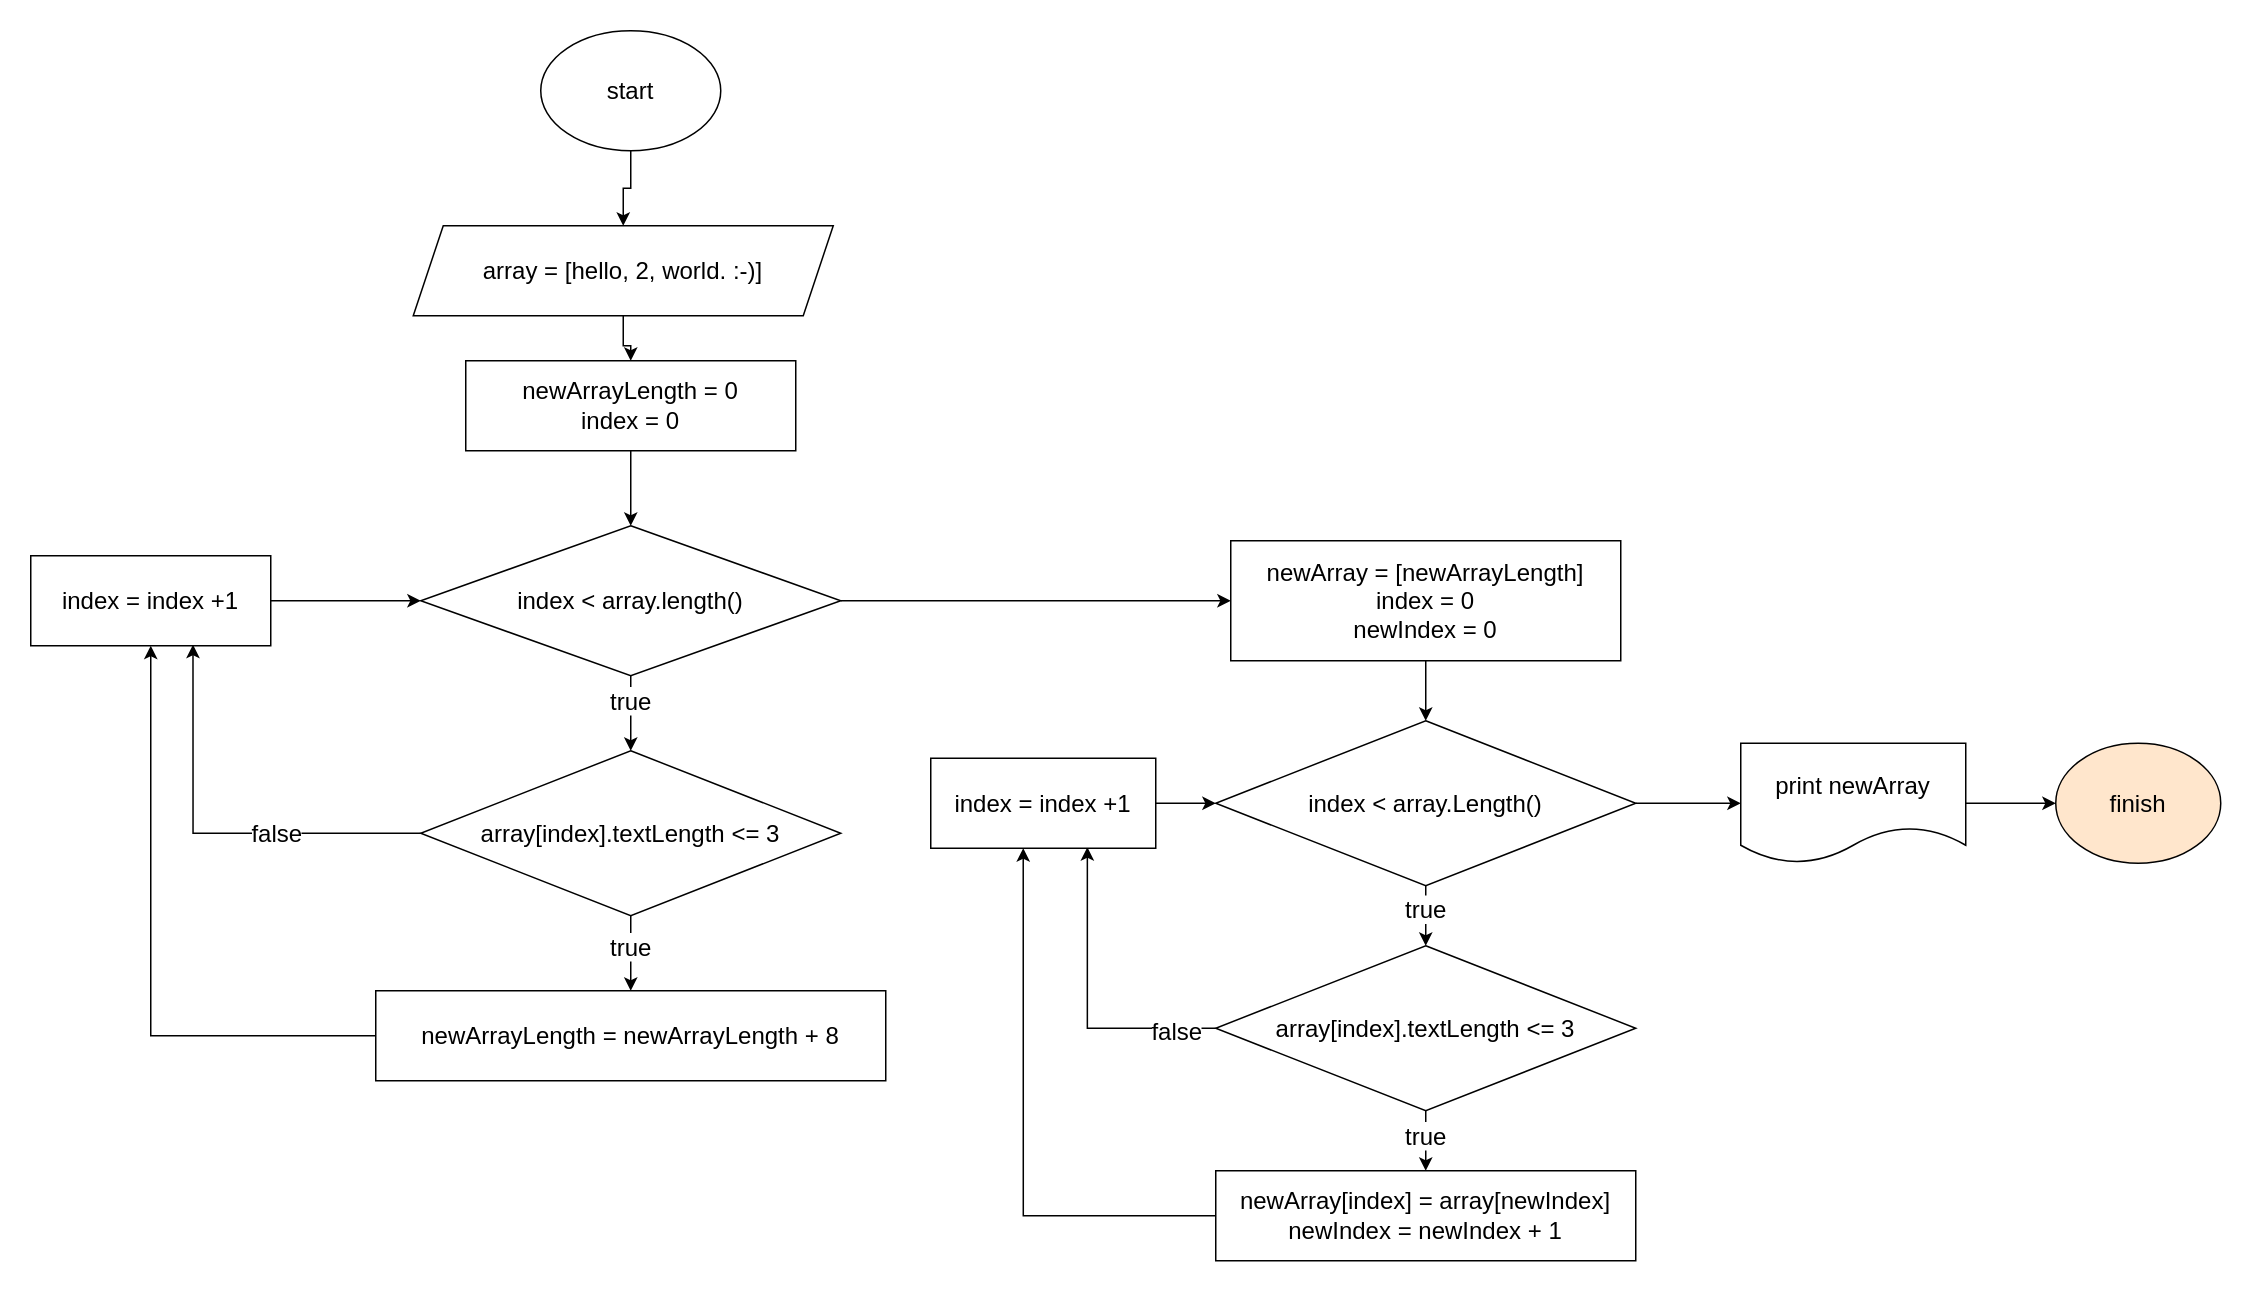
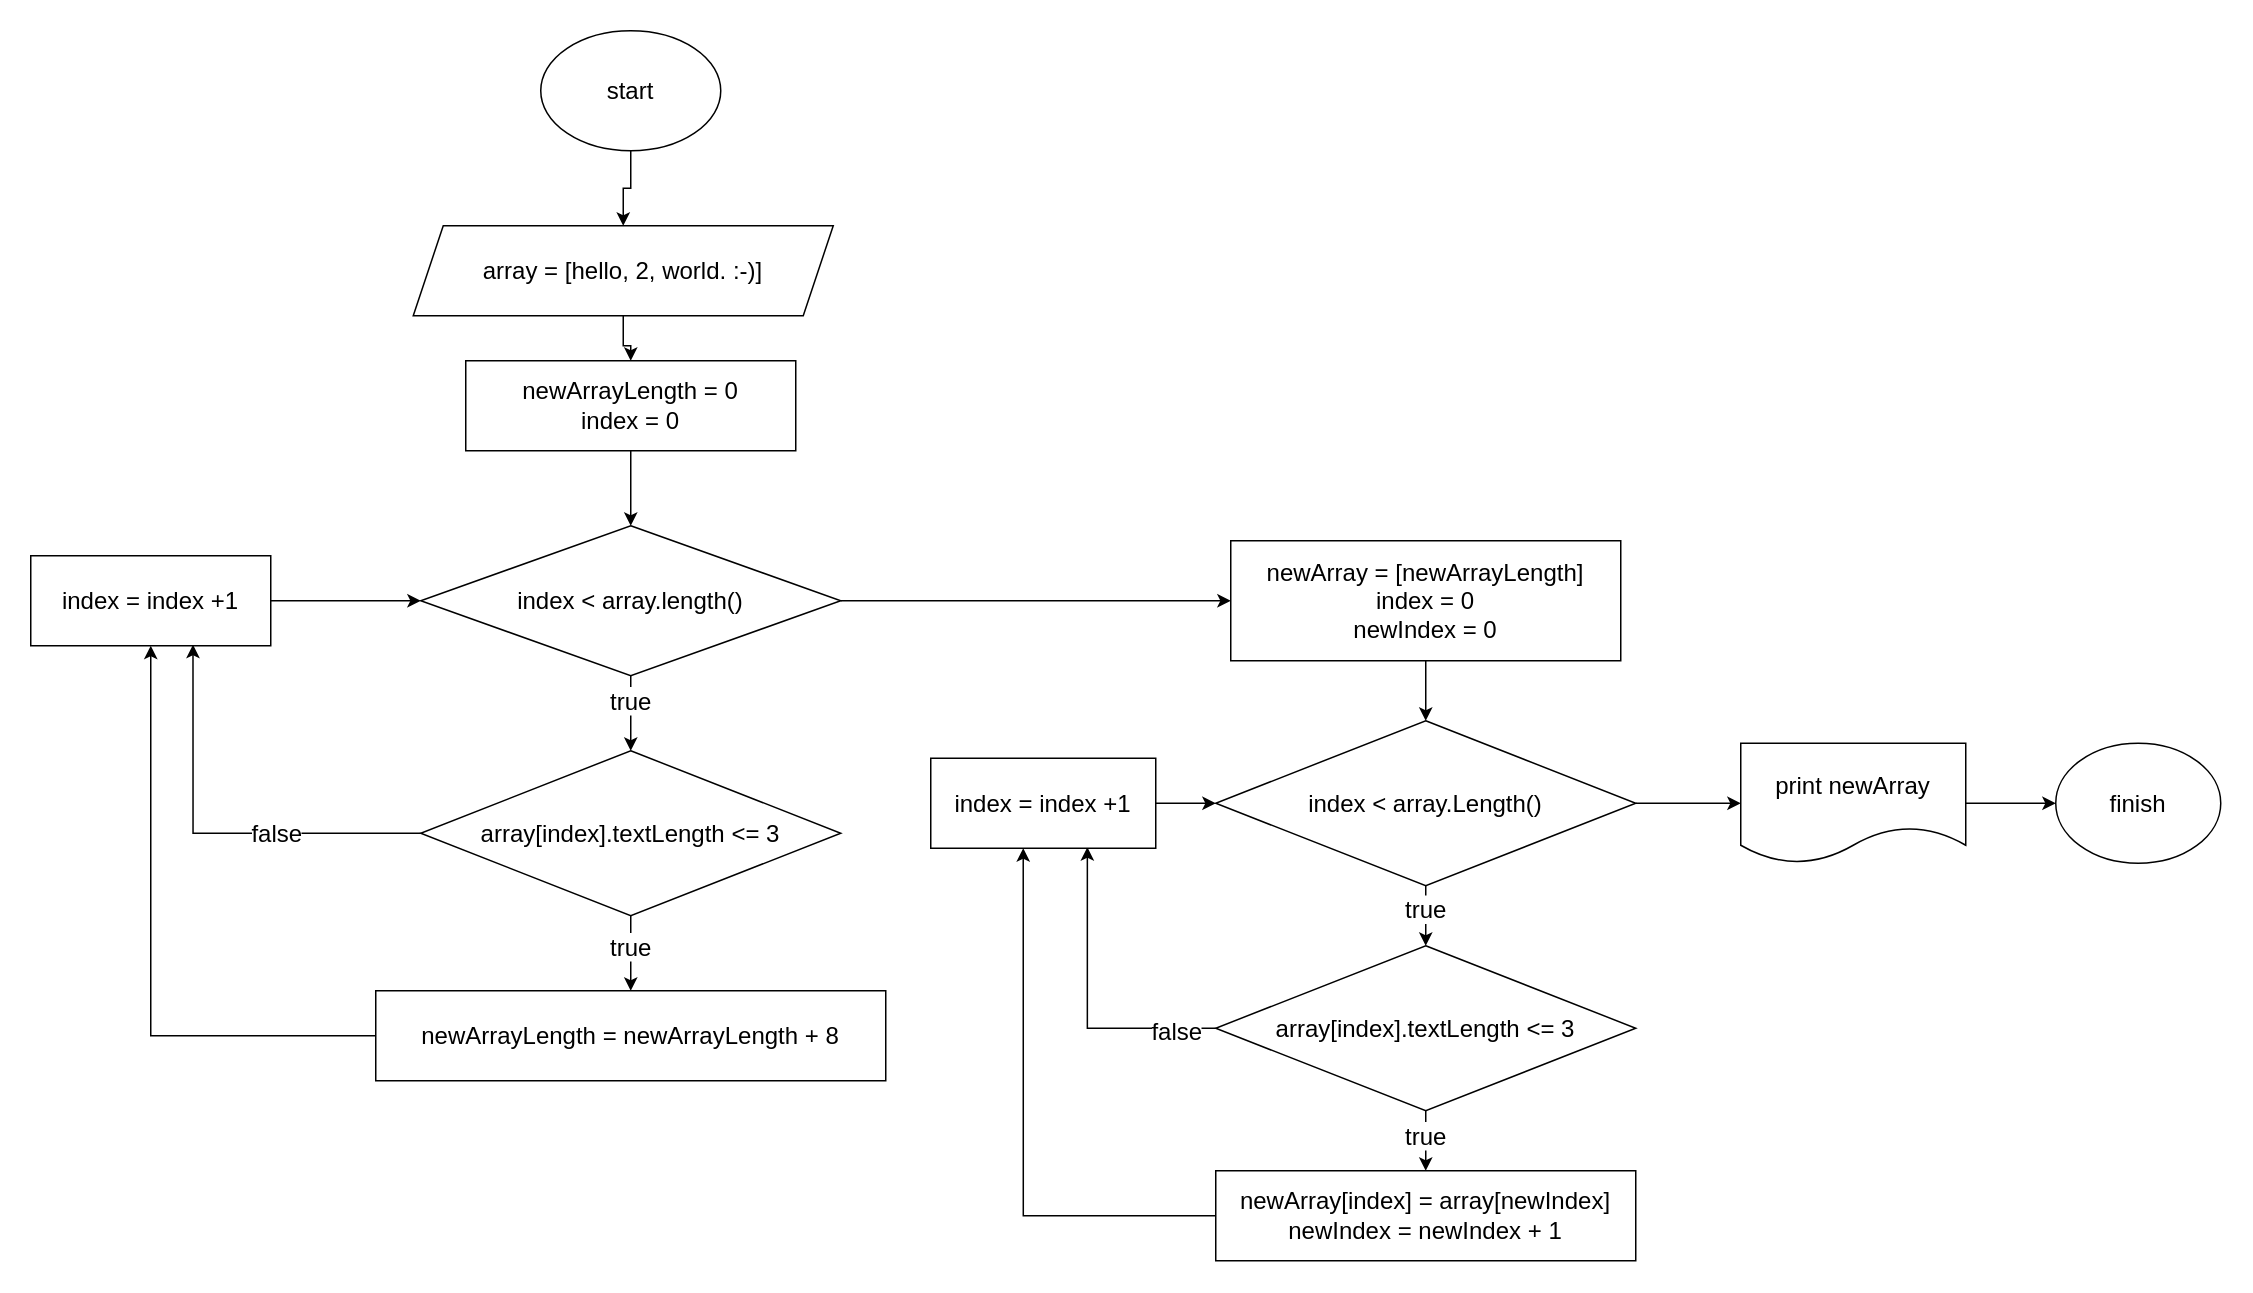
  <mxCell id="0" />
  <mxCell id="1" parent="0" />
  <mxCell id="2" value="" style="edgeStyle=orthogonalEdgeStyle;rounded=0;orthogonalLoop=1;jettySize=auto;html=1;fontSize=16;" parent="1" source="3" target="5" edge="1"><mxGeometry relative="1" as="geometry" /></mxCell>
  <mxCell id="3" value="start" style="ellipse;whiteSpace=wrap;html=1;fontSize=16;" parent="1" vertex="1"><mxGeometry x="360" y="20" width="120" height="80" as="geometry" /></mxCell>
  <mxCell id="4" value="" style="edgeStyle=orthogonalEdgeStyle;rounded=0;orthogonalLoop=1;jettySize=auto;html=1;fontSize=16;" parent="1" source="5" target="7" edge="1"><mxGeometry relative="1" as="geometry" /></mxCell>
  <mxCell id="5" value="array = [hello, 2, world. :-)]" style="shape=parallelogram;perimeter=parallelogramPerimeter;whiteSpace=wrap;html=1;fixedSize=1;fontSize=16;" parent="1" vertex="1"><mxGeometry x="275" y="150" width="280" height="60" as="geometry" /></mxCell>
  <mxCell id="6" value="" style="edgeStyle=orthogonalEdgeStyle;rounded=0;orthogonalLoop=1;jettySize=auto;html=1;fontSize=16;" parent="1" source="7" target="11" edge="1"><mxGeometry relative="1" as="geometry"><Array as="points"><mxPoint x="420" y="320" /><mxPoint x="420" y="320" /></Array></mxGeometry></mxCell>
  <mxCell id="7" value="newArrayLength = 0&lt;br&gt;index = 0" style="whiteSpace=wrap;html=1;fontSize=16;" parent="1" vertex="1"><mxGeometry x="310" y="240" width="220" height="60" as="geometry" /></mxCell>
  <mxCell id="8" value="" style="edgeStyle=orthogonalEdgeStyle;rounded=0;orthogonalLoop=1;jettySize=auto;html=1;fontSize=16;" parent="1" source="11" target="16" edge="1"><mxGeometry relative="1" as="geometry" /></mxCell>
  <mxCell id="9" value="true" style="edgeLabel;html=1;align=center;verticalAlign=middle;resizable=0;points=[];fontSize=16;" parent="8" vertex="1" connectable="0"><mxGeometry x="-0.346" y="-1" relative="1" as="geometry"><mxPoint as="offset" /></mxGeometry></mxCell>
  <mxCell id="10" style="edgeStyle=orthogonalEdgeStyle;rounded=0;orthogonalLoop=1;jettySize=auto;html=1;exitX=1;exitY=0.5;exitDx=0;exitDy=0;fontSize=16;entryX=0;entryY=0.5;entryDx=0;entryDy=0;" parent="1" source="11" target="22" edge="1"><mxGeometry relative="1" as="geometry"><mxPoint x="750" y="399.765" as="targetPoint" /></mxGeometry></mxCell>
  <mxCell id="11" value="index &amp;lt; array.length()" style="rhombus;whiteSpace=wrap;html=1;fontSize=16;" parent="1" vertex="1"><mxGeometry x="280" y="350" width="280" height="100" as="geometry" /></mxCell>
  <mxCell id="12" value="" style="edgeStyle=orthogonalEdgeStyle;rounded=0;orthogonalLoop=1;jettySize=auto;html=1;fontSize=16;" parent="1" source="16" target="18" edge="1"><mxGeometry relative="1" as="geometry" /></mxCell>
  <mxCell id="13" value="true" style="edgeLabel;html=1;align=center;verticalAlign=middle;resizable=0;points=[];fontSize=16;" parent="12" vertex="1" connectable="0"><mxGeometry x="-0.201" y="-1" relative="1" as="geometry"><mxPoint as="offset" /></mxGeometry></mxCell>
  <mxCell id="14" style="edgeStyle=orthogonalEdgeStyle;rounded=0;orthogonalLoop=1;jettySize=auto;html=1;exitX=0;exitY=0.5;exitDx=0;exitDy=0;entryX=0.676;entryY=0.989;entryDx=0;entryDy=0;entryPerimeter=0;fontSize=16;" parent="1" source="16" target="20" edge="1"><mxGeometry relative="1" as="geometry" /></mxCell>
  <mxCell id="15" value="false" style="edgeLabel;html=1;align=center;verticalAlign=middle;resizable=0;points=[];fontSize=16;" parent="14" vertex="1" connectable="0"><mxGeometry x="-0.303" y="-1" relative="1" as="geometry"><mxPoint as="offset" /></mxGeometry></mxCell>
  <mxCell id="16" value="array[index].textLength &amp;lt;= 3" style="rhombus;whiteSpace=wrap;html=1;fontSize=16;" parent="1" vertex="1"><mxGeometry x="280" y="500" width="280" height="110" as="geometry" /></mxCell>
  <mxCell id="17" style="edgeStyle=orthogonalEdgeStyle;rounded=0;orthogonalLoop=1;jettySize=auto;html=1;fontSize=16;" parent="1" source="18" target="20" edge="1"><mxGeometry relative="1" as="geometry"><mxPoint x="130" y="510" as="targetPoint" /><Array as="points"><mxPoint x="100" y="690" /></Array></mxGeometry></mxCell>
  <mxCell id="18" value="newArrayLength = newArrayLength + 8" style="whiteSpace=wrap;html=1;fontSize=16;" parent="1" vertex="1"><mxGeometry x="250" y="660" width="340" height="60" as="geometry" /></mxCell>
  <mxCell id="19" style="edgeStyle=orthogonalEdgeStyle;rounded=0;orthogonalLoop=1;jettySize=auto;html=1;entryX=0;entryY=0.5;entryDx=0;entryDy=0;fontSize=16;" parent="1" source="20" target="11" edge="1"><mxGeometry relative="1" as="geometry" /></mxCell>
  <mxCell id="20" value="index = index +1" style="rounded=0;whiteSpace=wrap;html=1;fontSize=16;" parent="1" vertex="1"><mxGeometry x="20" y="370" width="160" height="60" as="geometry" /></mxCell>
  <mxCell id="21" value="" style="edgeStyle=orthogonalEdgeStyle;rounded=0;orthogonalLoop=1;jettySize=auto;html=1;fontSize=16;" parent="1" source="22" target="26" edge="1"><mxGeometry relative="1" as="geometry" /></mxCell>
  <mxCell id="22" value="newArray = [newArrayLength]&lt;br&gt;index = 0&lt;br&gt;newIndex = 0" style="rounded=0;whiteSpace=wrap;html=1;fontSize=16;" parent="1" vertex="1"><mxGeometry x="820" y="360" width="260" height="80" as="geometry" /></mxCell>
  <mxCell id="23" value="" style="edgeStyle=orthogonalEdgeStyle;rounded=0;orthogonalLoop=1;jettySize=auto;html=1;fontSize=16;" parent="1" source="26" target="31" edge="1"><mxGeometry relative="1" as="geometry" /></mxCell>
  <mxCell id="24" value="true" style="edgeLabel;html=1;align=center;verticalAlign=middle;resizable=0;points=[];fontSize=16;" parent="23" vertex="1" connectable="0"><mxGeometry x="-0.261" y="-1" relative="1" as="geometry"><mxPoint as="offset" /></mxGeometry></mxCell>
  <mxCell id="25" value="" style="edgeStyle=orthogonalEdgeStyle;rounded=0;orthogonalLoop=1;jettySize=auto;html=1;fontSize=16;" parent="1" source="26" target="37" edge="1"><mxGeometry relative="1" as="geometry" /></mxCell>
  <mxCell id="26" value="index &amp;lt; array.Length()" style="rhombus;whiteSpace=wrap;html=1;fontSize=16;rounded=0;" parent="1" vertex="1"><mxGeometry x="810" y="480" width="280" height="110" as="geometry" /></mxCell>
  <mxCell id="27" value="" style="edgeStyle=orthogonalEdgeStyle;rounded=0;orthogonalLoop=1;jettySize=auto;html=1;fontSize=16;" parent="1" source="31" target="33" edge="1"><mxGeometry relative="1" as="geometry" /></mxCell>
  <mxCell id="28" value="true" style="edgeLabel;html=1;align=center;verticalAlign=middle;resizable=0;points=[];fontSize=16;" parent="27" vertex="1" connectable="0"><mxGeometry x="-0.21" y="-1" relative="1" as="geometry"><mxPoint as="offset" /></mxGeometry></mxCell>
  <mxCell id="29" style="edgeStyle=orthogonalEdgeStyle;rounded=0;orthogonalLoop=1;jettySize=auto;html=1;exitX=0;exitY=0.5;exitDx=0;exitDy=0;entryX=0.696;entryY=0.988;entryDx=0;entryDy=0;entryPerimeter=0;fontSize=16;" parent="1" source="31" target="35" edge="1"><mxGeometry relative="1" as="geometry" /></mxCell>
  <mxCell id="30" value="false" style="edgeLabel;html=1;align=center;verticalAlign=middle;resizable=0;points=[];fontSize=16;" parent="29" vertex="1" connectable="0"><mxGeometry x="-0.742" y="1" relative="1" as="geometry"><mxPoint as="offset" /></mxGeometry></mxCell>
  <mxCell id="31" value="array[index].textLength &amp;lt;= 3" style="rhombus;whiteSpace=wrap;html=1;fontSize=16;rounded=0;" parent="1" vertex="1"><mxGeometry x="810" y="630" width="280" height="110" as="geometry" /></mxCell>
  <mxCell id="32" style="edgeStyle=orthogonalEdgeStyle;rounded=0;orthogonalLoop=1;jettySize=auto;html=1;fontSize=16;entryX=0.411;entryY=0.999;entryDx=0;entryDy=0;entryPerimeter=0;" parent="1" source="33" target="35" edge="1"><mxGeometry relative="1" as="geometry"><mxPoint x="700" y="580" as="targetPoint" /><Array as="points"><mxPoint x="682" y="810" /></Array></mxGeometry></mxCell>
  <mxCell id="33" value="newArray[index] = array[newIndex]&lt;br&gt;newIndex = newIndex + 1" style="whiteSpace=wrap;html=1;fontSize=16;rounded=0;" parent="1" vertex="1"><mxGeometry x="810" y="780" width="280" height="60" as="geometry" /></mxCell>
  <mxCell id="34" style="edgeStyle=orthogonalEdgeStyle;rounded=0;orthogonalLoop=1;jettySize=auto;html=1;exitX=1;exitY=0.5;exitDx=0;exitDy=0;entryX=0;entryY=0.5;entryDx=0;entryDy=0;fontSize=16;" parent="1" source="35" target="26" edge="1"><mxGeometry relative="1" as="geometry" /></mxCell>
  <mxCell id="35" value="index = index +1" style="rounded=0;whiteSpace=wrap;html=1;fontSize=16;" parent="1" vertex="1"><mxGeometry x="620" y="505" width="150" height="60" as="geometry" /></mxCell>
  <mxCell id="36" value="" style="edgeStyle=orthogonalEdgeStyle;rounded=0;orthogonalLoop=1;jettySize=auto;html=1;fontSize=16;" parent="1" source="37" target="38" edge="1"><mxGeometry relative="1" as="geometry" /></mxCell>
  <mxCell id="37" value="print newArray" style="shape=document;whiteSpace=wrap;html=1;boundedLbl=1;fontSize=16;rounded=0;" parent="1" vertex="1"><mxGeometry x="1160" y="495" width="150" height="80" as="geometry" /></mxCell>
- <mxCell id="38" value="finish" style="ellipse;whiteSpace=wrap;html=1;fontSize=16;rounded=0;fillColor=#ffe6cc;" parent="1" vertex="1"><mxGeometry x="1370" y="495" width="110" height="80" as="geometry" /></mxCell>
+ <mxCell id="38" value="finish" style="ellipse;whiteSpace=wrap;html=1;fontSize=16;rounded=0;" parent="1" vertex="1"><mxGeometry x="1370" y="495" width="110" height="80" as="geometry" /></mxCell>
